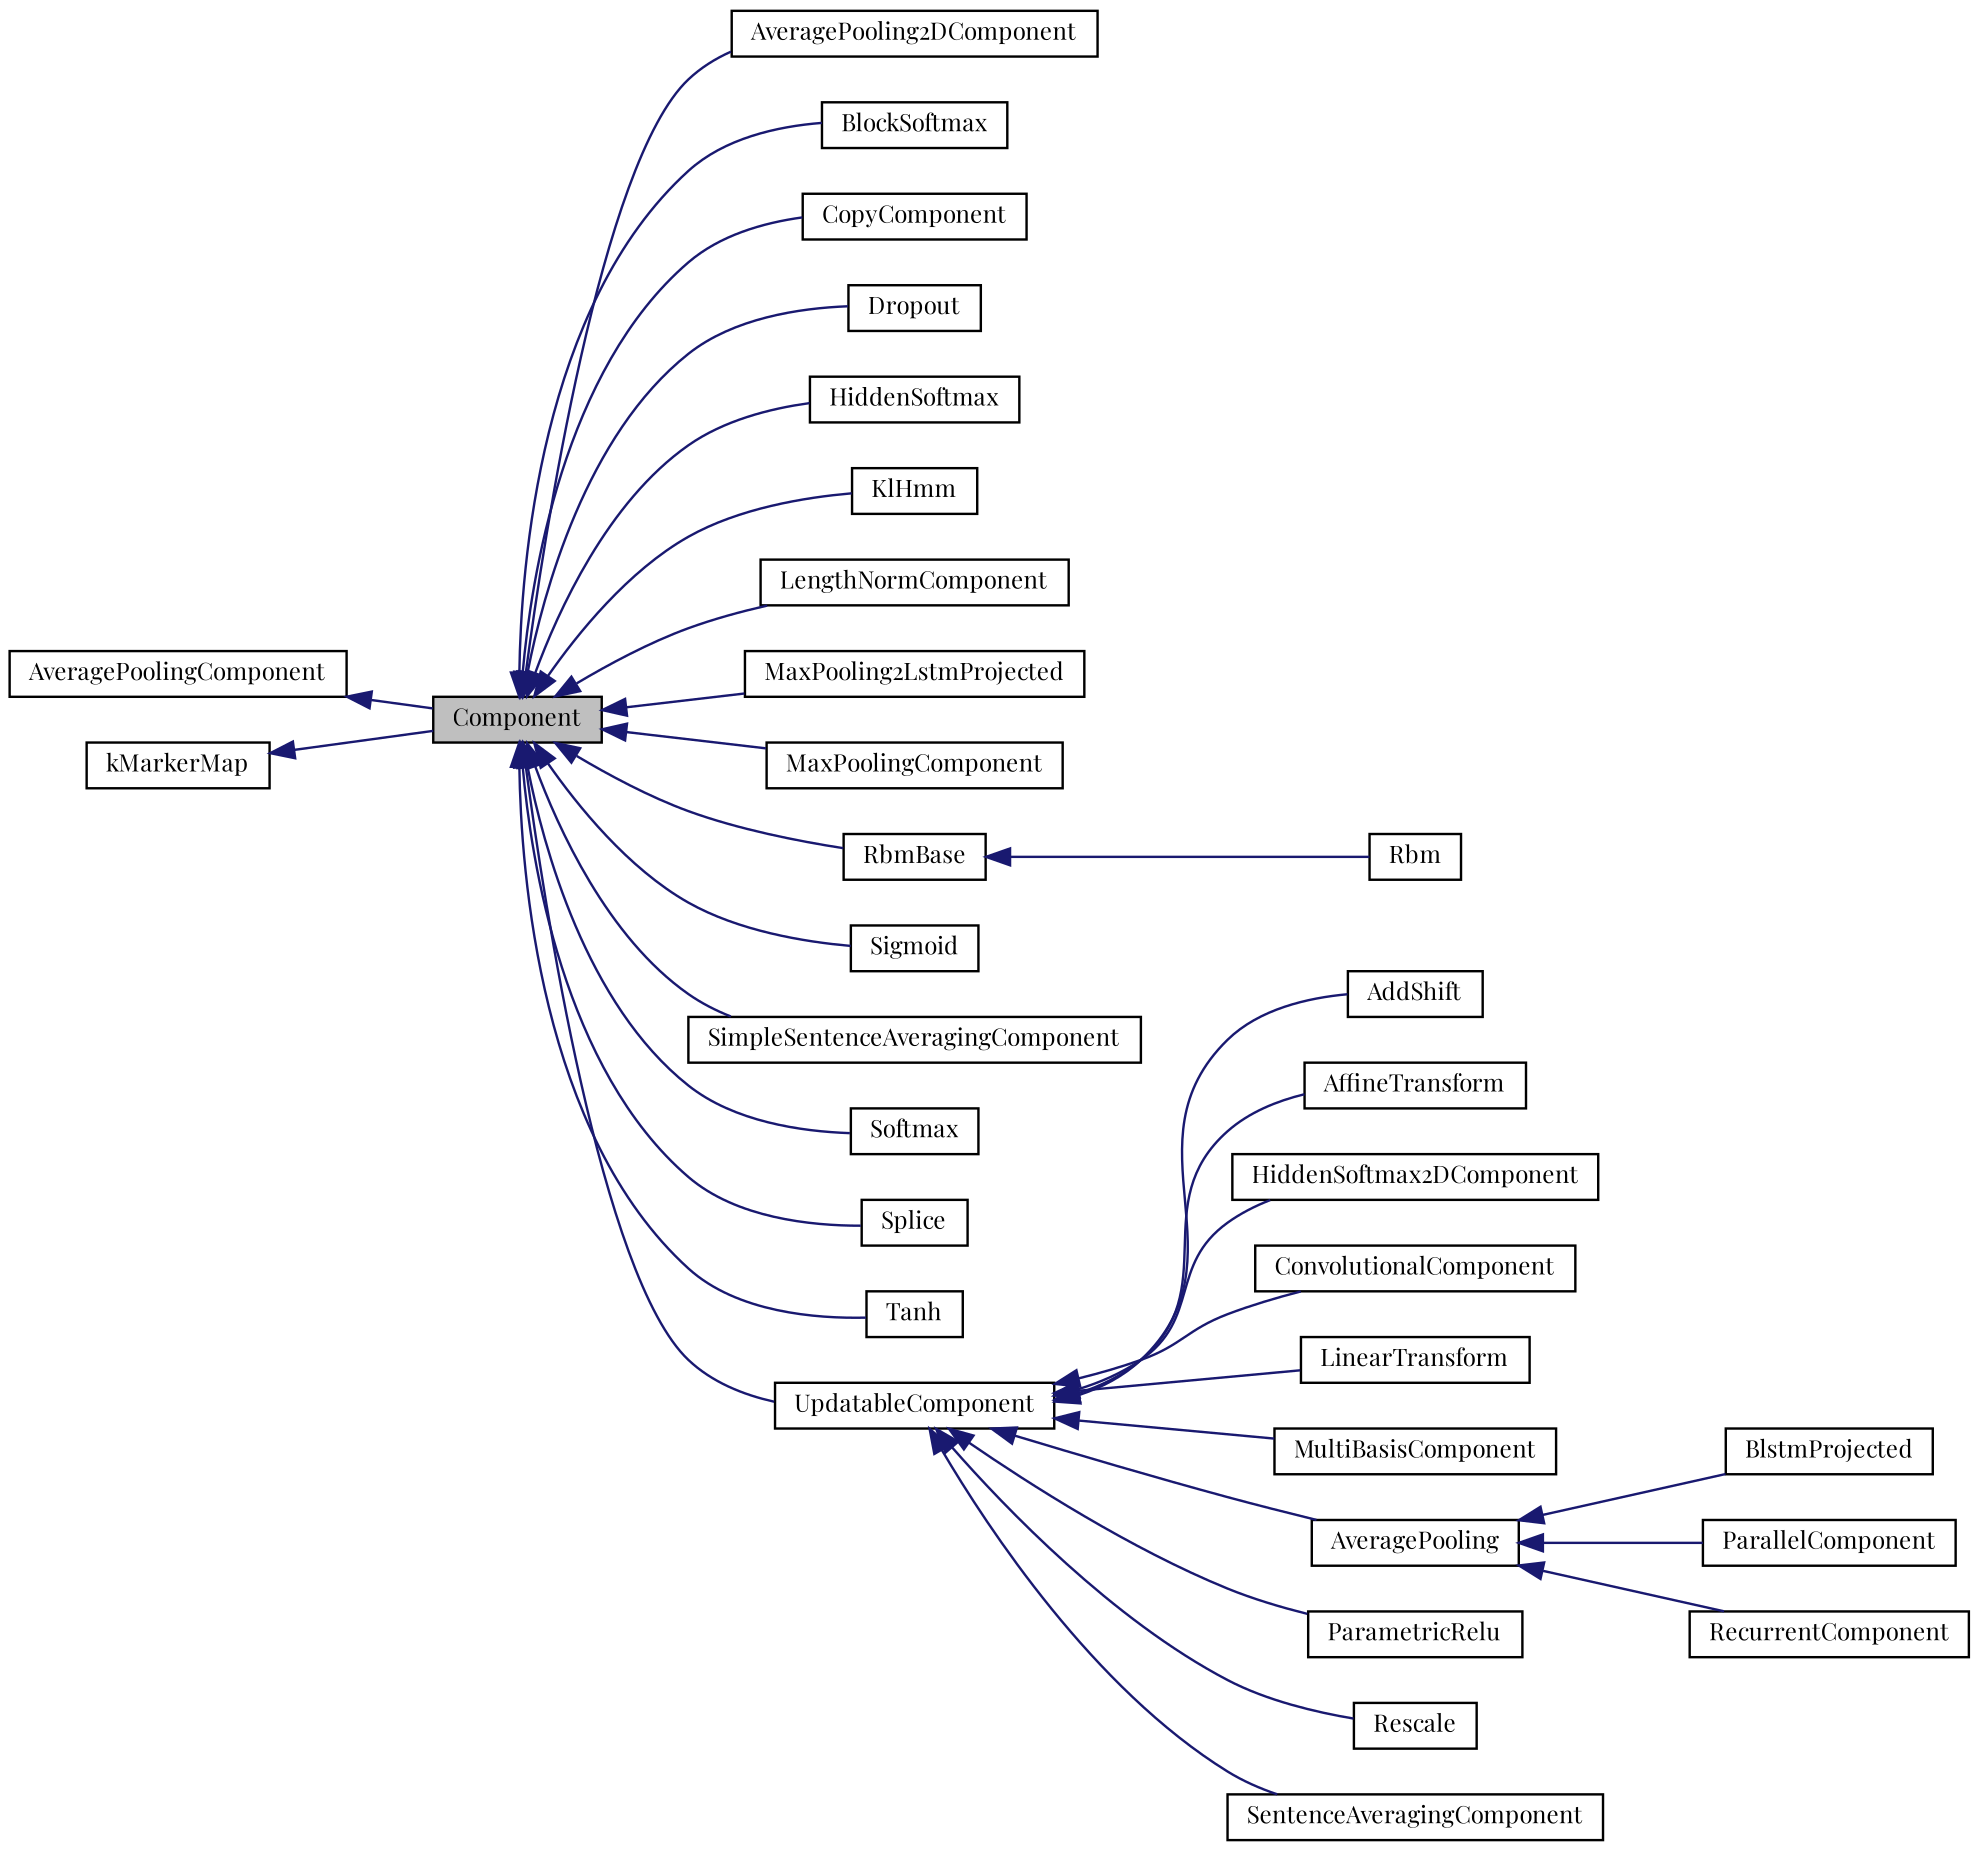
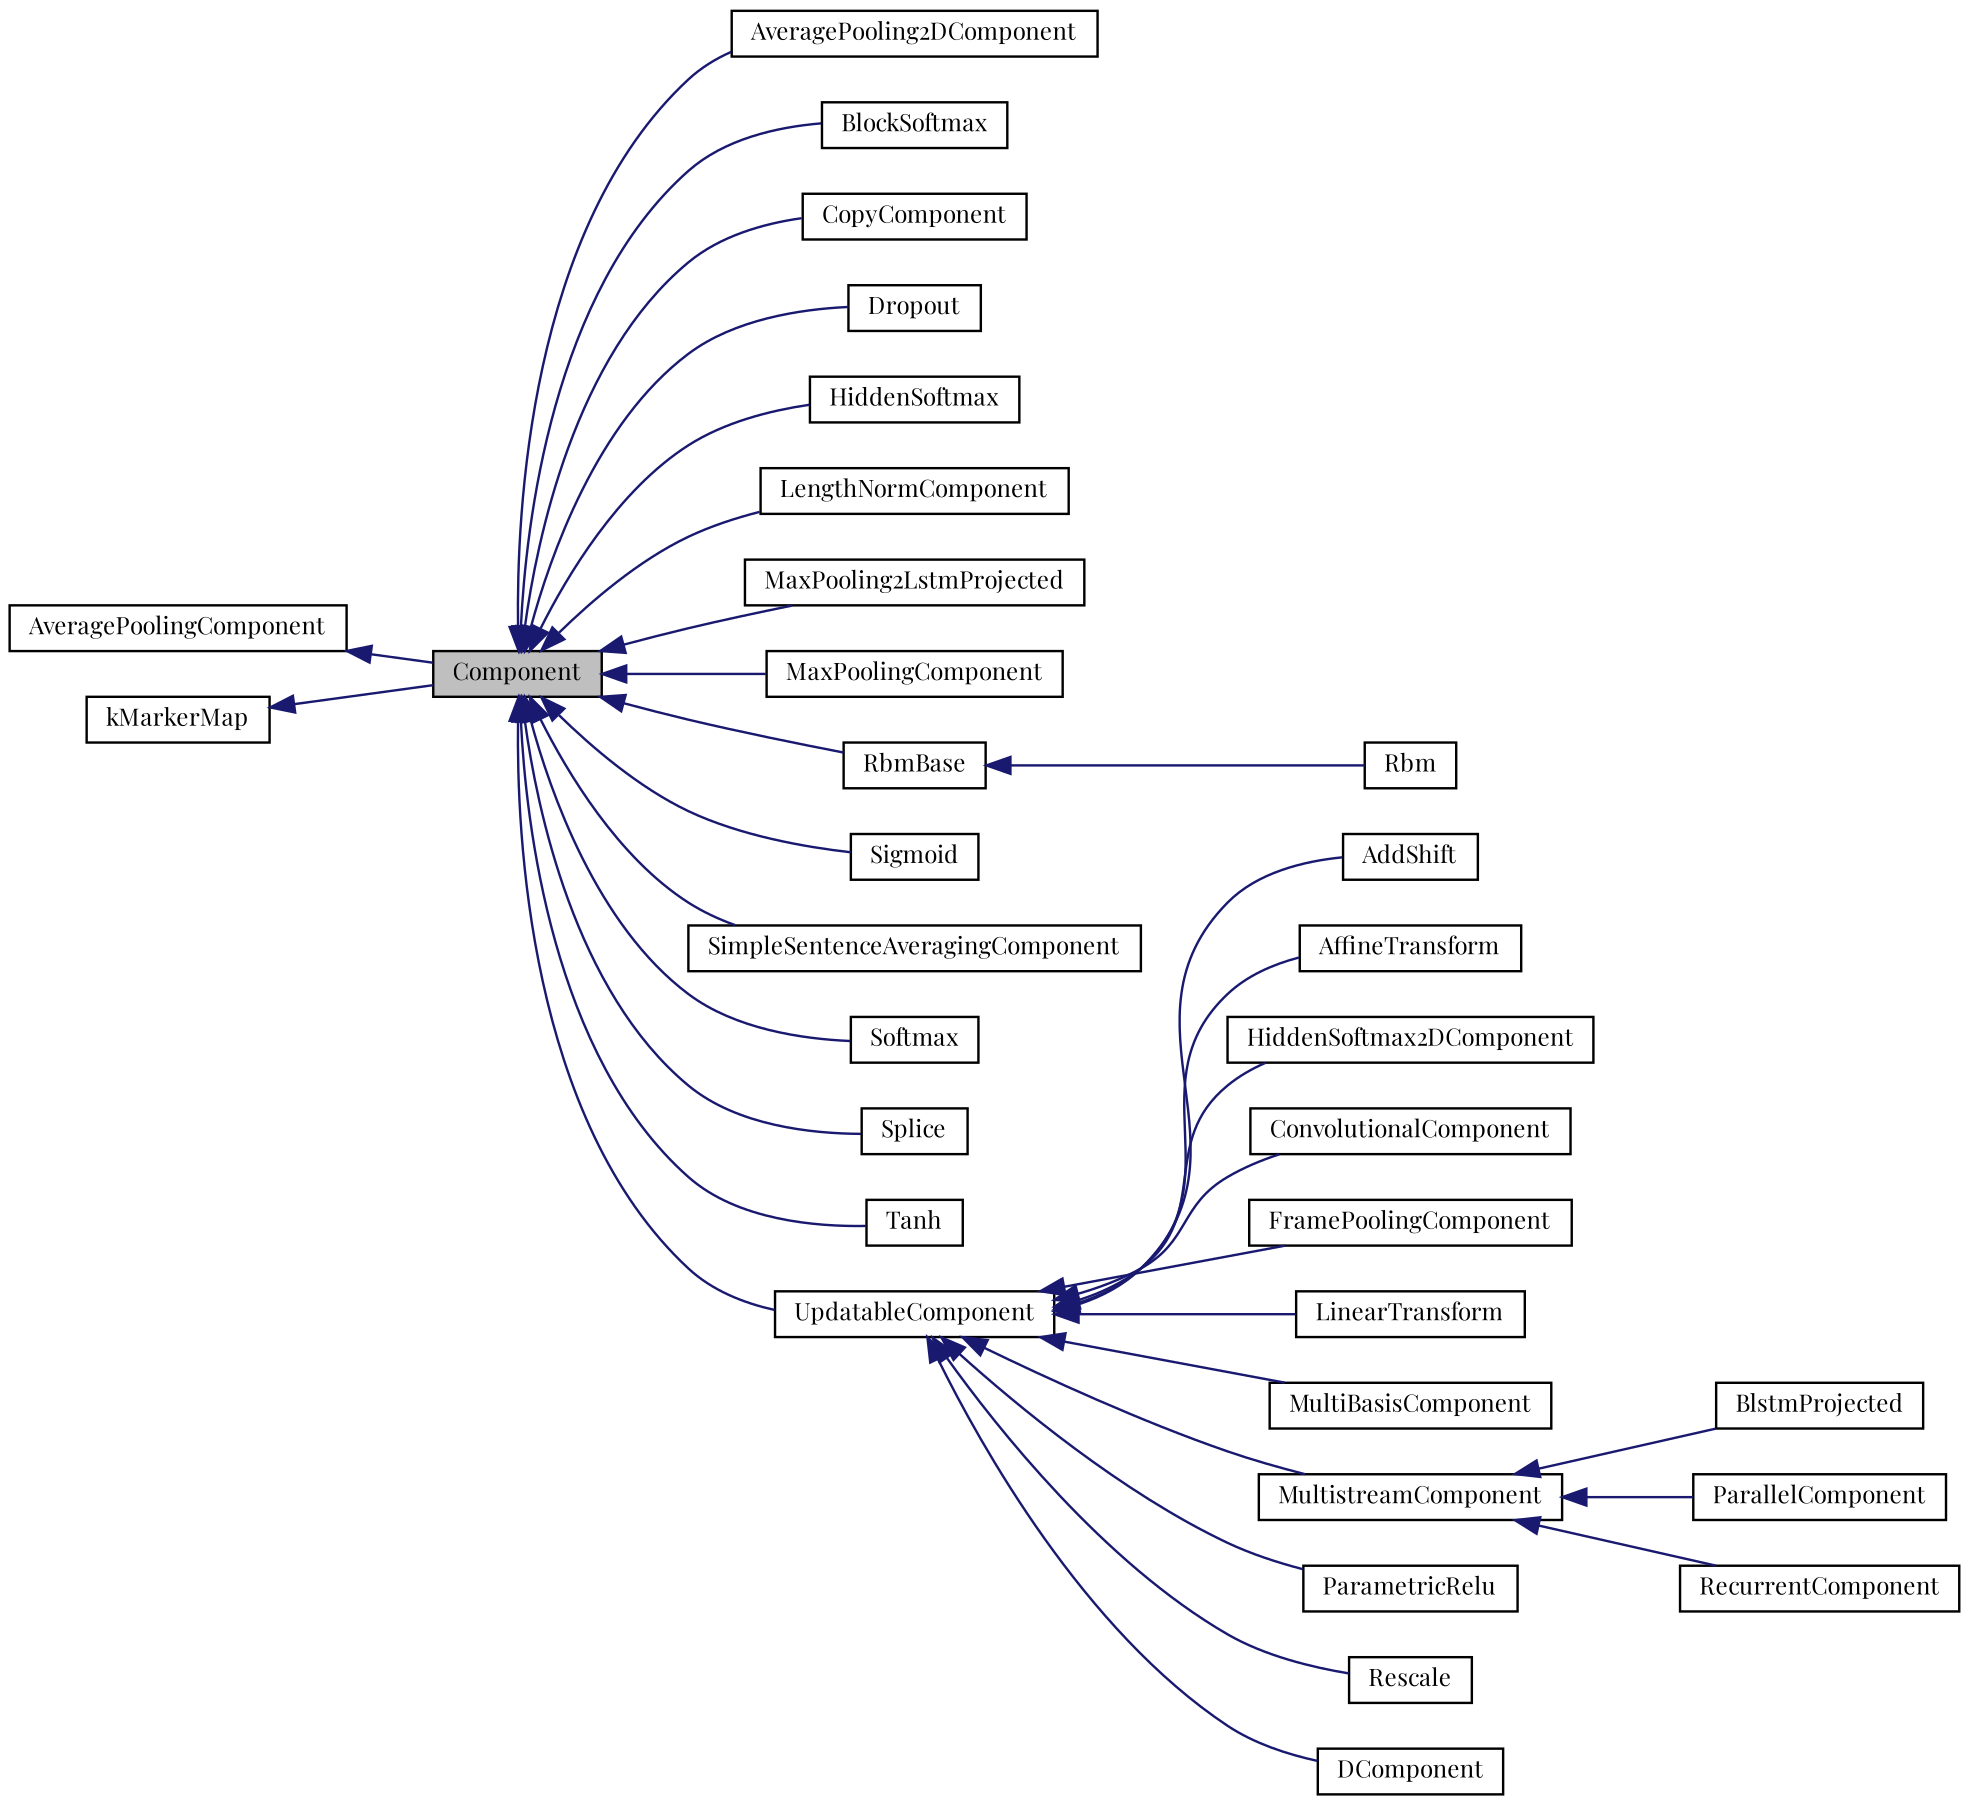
  digraph {
    fontname="Playfair Display"
    rankdir=LR
    node [color=black fillcolor=white fontname="Playfair Display" fontsize=10 shape=record style=filled]
    edge [color=midnightblue dir=back fontname="Playfair Display" fontsize=10 labelfontname=Helvetica labelfontsize=10 style=solid]
    n1 [fillcolor=grey75 fontcolor=black height=0.2 label=Component width=0.4]
    n2 [height=0.2 label=AveragePooling2DComponent width=0.4]
    n3 [height=0.2 label=BlockSoftmax width=0.4]
    n4 [height=0.2 label=CopyComponent width=0.4]
    n5 [height=0.2 label=Dropout width=0.4]
    n6 [height=0.2 label=HiddenSoftmax width=0.4]
-   n7 [height=0.2 label=KlHmm width=0.4]
    n8 [height=0.2 label=LengthNormComponent width=0.4]
    n9 [height=0.2 label=MaxPooling2LstmProjected width=0.4]
    n10 [height=0.2 label=MaxPoolingComponent width=0.4]
    n11 [height=0.2 label=RbmBase width=0.4]
    n12 [height=0.2 label=Sigmoid width=0.4]
    n13 [height=0.2 label=SimpleSentenceAveragingComponent width=0.4]
    n14 [height=0.2 label=Softmax width=0.4]
    n15 [height=0.2 label=Splice width=0.4]
    n16 [height=0.2 label=Tanh width=0.4]
    n17 [height=0.2 label=UpdatableComponent width=0.4]
    n18 [height=0.2 label=AveragePoolingComponent width=0.4]
    n19 [height=0.2 label=Rbm width=0.4]
    n20 [height=0.2 label=AddShift width=0.4]
    n21 [height=0.2 label=AffineTransform width=0.4]
    n22 [height=0.2 label=HiddenSoftmax2DComponent width=0.4]
    n23 [height=0.2 label=ConvolutionalComponent width=0.4]
+   n24 [height=0.2 label=FramePoolingComponent width=0.4]
    n25 [height=0.2 label=LinearTransform width=0.4]
    n26 [height=0.2 label=MultiBasisComponent width=0.4]
-   n27 [height=0.2 label=AveragePooling width=0.4]
+   n27 [height=0.2 label=MultistreamComponent width=0.4]
    n28 [height=0.2 label=ParametricRelu width=0.4]
    n29 [height=0.2 label=Rescale width=0.4]
-   n30 [height=0.2 label=SentenceAveragingComponent width=0.4]
+   n30 [height=0.2 label=DComponent width=0.4]
    n31 [height=0.2 label=kMarkerMap width=0.4]
    n32 [height=0.2 label=BlstmProjected width=0.4]
    n33 [height=0.2 label=ParallelComponent width=0.4]
    n34 [height=0.2 label=RecurrentComponent width=0.4]
    n1 -> n2
    n1 -> n3
    n1 -> n4
    n1 -> n5
    n1 -> n6
-   n1 -> n7
    n1 -> n8
    n1 -> n9
    n1 -> n10
    n1 -> n11
    n1 -> n12
    n1 -> n13
    n1 -> n14
    n1 -> n15
    n1 -> n16
    n1 -> n17
    n11 -> n19
    n17 -> n20
    n17 -> n21
    n17 -> n22
    n17 -> n23
+   n17 -> n24
    n17 -> n25
    n17 -> n26
    n17 -> n27
    n17 -> n28
    n17 -> n29
    n17 -> n30
    n18 -> n1
    n27 -> n32
    n27 -> n33
    n27 -> n34
    n31 -> n1
  }
